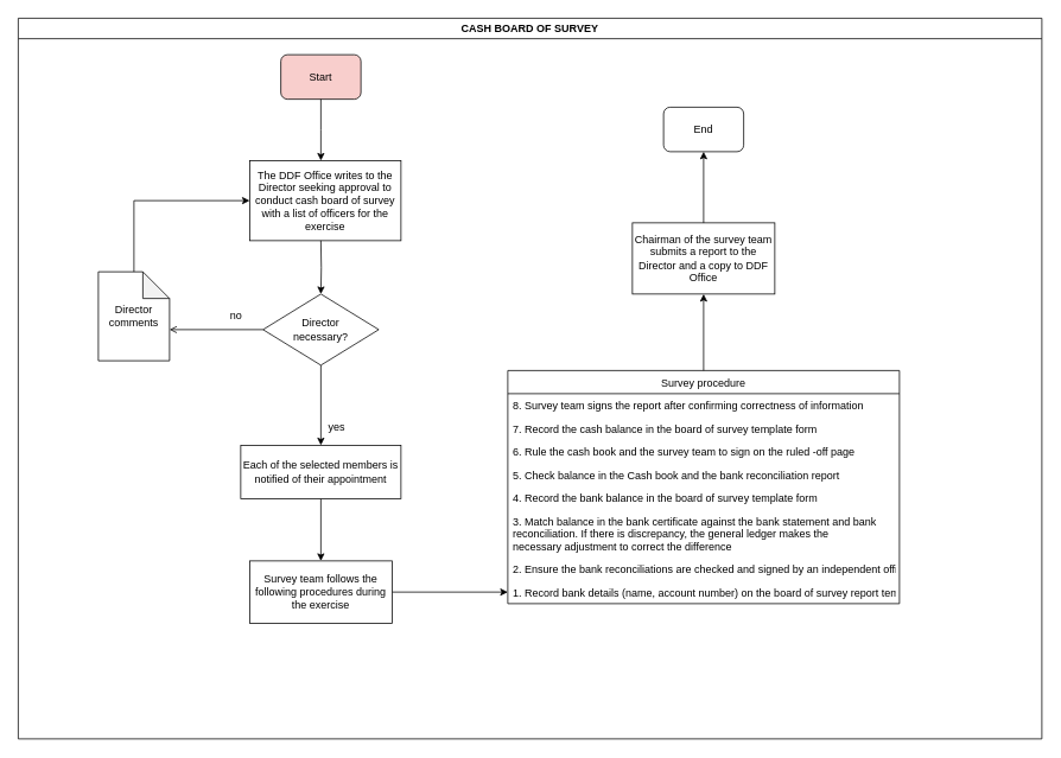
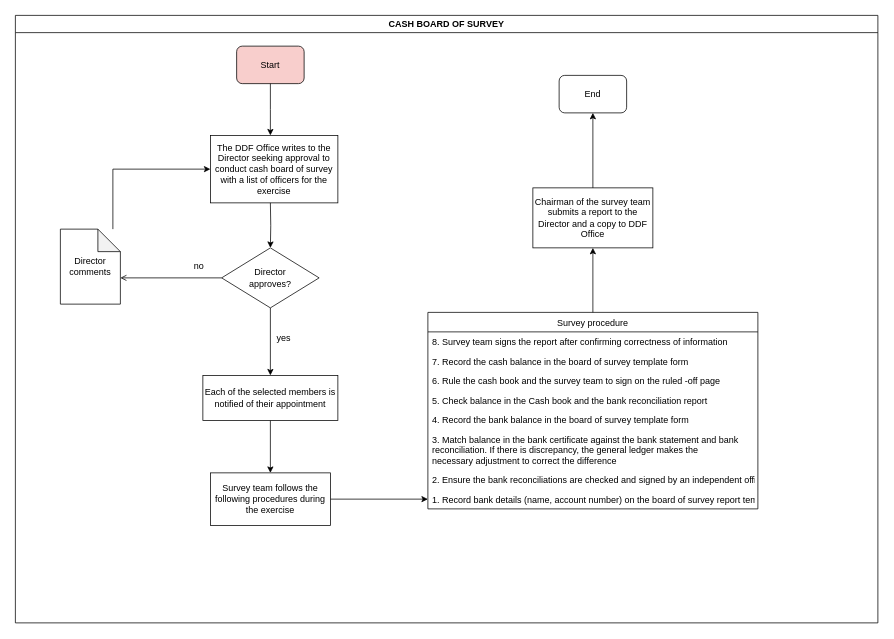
  <mxCell id="0" />
  <mxCell id="1" parent="0" />
  <mxCell id="2" value="CASH BOARD OF SURVEY" style="swimlane;" vertex="1" parent="1"><mxGeometry x="20" y="20" width="1150" height="810" as="geometry" /></mxCell>
  <mxCell id="3" value="Start" style="rounded=1;whiteSpace=wrap;html=1;fillColor=#f8cecc;" vertex="1" parent="2"><mxGeometry x="295" y="41" width="90" height="50" as="geometry" /></mxCell>
  <mxCell id="4" value="The DDF Office writes to the Director seeking approval to conduct cash board of survey with a list of officers for the exercise" style="rounded=0;whiteSpace=wrap;html=1;" vertex="1" parent="2"><mxGeometry x="260" y="160" width="170" height="90" as="geometry" /></mxCell>
  <mxCell id="5" value="" style="edgeStyle=orthogonalEdgeStyle;rounded=0;orthogonalLoop=1;jettySize=auto;html=1;entryX=0.5;entryY=0;entryDx=0;entryDy=0;" edge="1" parent="2" source="3"><mxGeometry relative="1" as="geometry"><mxPoint x="340" y="160" as="targetPoint" /></mxGeometry></mxCell>
- <mxCell id="6" value="&lt;div&gt;Director&lt;/div&gt;&lt;div&gt;necessary?&lt;/div&gt;" style="rhombus;whiteSpace=wrap;html=1;" vertex="1" parent="2"><mxGeometry x="275" y="310" width="130" height="80" as="geometry" /></mxCell>
+ <mxCell id="6" value="&lt;div&gt;Director&lt;/div&gt;&lt;div&gt;approves?&lt;/div&gt;" style="rhombus;whiteSpace=wrap;html=1;" vertex="1" parent="2"><mxGeometry x="275" y="310" width="130" height="80" as="geometry" /></mxCell>
  <mxCell id="7" value="" style="edgeStyle=orthogonalEdgeStyle;rounded=0;orthogonalLoop=1;jettySize=auto;html=1;" edge="1" parent="2" target="6"><mxGeometry relative="1" as="geometry"><mxPoint x="340" y="250" as="sourcePoint" /><mxPoint x="340" y="310" as="targetPoint" /></mxGeometry></mxCell>
- <mxCell id="8" value="Director comments" style="shape=note;whiteSpace=wrap;html=1;backgroundOutline=1;darkOpacity=0.05;" vertex="1" parent="2"><mxGeometry x="90" y="285" width="80" height="100" as="geometry" /></mxCell>
+ <mxCell id="8" value="Director comments" style="shape=note;whiteSpace=wrap;html=1;backgroundOutline=1;darkOpacity=0.05;" vertex="1" parent="2"><mxGeometry x="60" y="285" width="80" height="100" as="geometry" /></mxCell>
  <mxCell id="9" value="" style="edgeStyle=orthogonalEdgeStyle;rounded=0;orthogonalLoop=1;jettySize=auto;html=1;entryX=0;entryY=0;entryDx=80;entryDy=65;entryPerimeter=0;endArrow=open;" edge="1" parent="2" source="6" target="8"><mxGeometry relative="1" as="geometry"><mxPoint x="190" y="350" as="targetPoint" /></mxGeometry></mxCell>
  <mxCell id="10" value="" style="edgeStyle=orthogonalEdgeStyle;rounded=0;orthogonalLoop=1;jettySize=auto;html=1;entryX=0;entryY=0.5;entryDx=0;entryDy=0;" edge="1" parent="2" source="8" target="4"><mxGeometry relative="1" as="geometry"><mxPoint x="130" y="195" as="targetPoint" /><Array as="points"><mxPoint x="130" y="205" /></Array></mxGeometry></mxCell>
  <mxCell id="11" value="no" style="text;html=1;strokeColor=none;fillColor=none;align=center;verticalAlign=middle;whiteSpace=wrap;rounded=0;" vertex="1" parent="2"><mxGeometry x="225" y="325" width="40" height="20" as="geometry" /></mxCell>
- <mxCell id="12" value="yes" style="text;html=1;strokeColor=none;fillColor=none;align=center;verticalAlign=middle;whiteSpace=wrap;rounded=0;" vertex="1" parent="2"><mxGeometry x="338" y="450" width="40" height="20" as="geometry" /></mxCell>
+ <mxCell id="12" value="yes" style="text;html=1;strokeColor=none;fillColor=none;align=center;verticalAlign=middle;whiteSpace=wrap;rounded=0;" vertex="1" parent="2"><mxGeometry x="338" y="420" width="40" height="20" as="geometry" /></mxCell>
  <mxCell id="13" value="Survey procedure" style="swimlane;fontStyle=0;childLayout=stackLayout;horizontal=1;startSize=26;fillColor=none;horizontalStack=0;resizeParent=1;resizeParentMax=0;resizeLast=0;collapsible=1;marginBottom=0;" vertex="1" parent="2"><mxGeometry x="550" y="396" width="440" height="262" as="geometry" /></mxCell>
  <mxCell id="14" value="8. Survey team signs the report after confirming correctness of information" style="text;strokeColor=none;fillColor=none;align=left;verticalAlign=top;spacingLeft=4;spacingRight=4;overflow=hidden;rotatable=0;points=[[0,0.5],[1,0.5]];portConstraint=eastwest;" vertex="1" parent="13"><mxGeometry y="26" width="440" height="26" as="geometry" /></mxCell>
  <mxCell id="15" value="7. Record the cash balance in the board of survey template form" style="text;strokeColor=none;fillColor=none;align=left;verticalAlign=top;spacingLeft=4;spacingRight=4;overflow=hidden;rotatable=0;points=[[0,0.5],[1,0.5]];portConstraint=eastwest;" vertex="1" parent="13"><mxGeometry y="52" width="440" height="26" as="geometry" /></mxCell>
  <mxCell id="16" value="6. Rule the cash book and the survey team to sign on the ruled -off page" style="text;strokeColor=none;fillColor=none;align=left;verticalAlign=top;spacingLeft=4;spacingRight=4;overflow=hidden;rotatable=0;points=[[0,0.5],[1,0.5]];portConstraint=eastwest;" vertex="1" parent="13"><mxGeometry y="78" width="440" height="26" as="geometry" /></mxCell>
  <mxCell id="17" value="5. Check balance in the Cash book and the bank reconciliation report" style="text;strokeColor=none;fillColor=none;align=left;verticalAlign=top;spacingLeft=4;spacingRight=4;overflow=hidden;rotatable=0;points=[[0,0.5],[1,0.5]];portConstraint=eastwest;" vertex="1" parent="13"><mxGeometry y="104" width="440" height="26" as="geometry" /></mxCell>
  <mxCell id="18" value="4. Record the bank balance in the board of survey template form" style="text;strokeColor=none;fillColor=none;align=left;verticalAlign=top;spacingLeft=4;spacingRight=4;overflow=hidden;rotatable=0;points=[[0,0.5],[1,0.5]];portConstraint=eastwest;" vertex="1" parent="13"><mxGeometry y="130" width="440" height="26" as="geometry" /></mxCell>
  <mxCell id="19" value="3. Match balance in the bank certificate against the bank statement and bank &#10;reconciliation. If there is discrepancy, the general ledger makes the&#10;necessary adjustment to correct the difference&#10;" style="text;strokeColor=none;fillColor=none;align=left;verticalAlign=top;spacingLeft=4;spacingRight=4;overflow=hidden;rotatable=0;points=[[0,0.5],[1,0.5]];portConstraint=eastwest;" vertex="1" parent="13"><mxGeometry y="156" width="440" height="54" as="geometry" /></mxCell>
  <mxCell id="20" value="2. Ensure the bank reconciliations are checked and signed by an independent officer." style="text;strokeColor=none;fillColor=none;align=left;verticalAlign=top;spacingLeft=4;spacingRight=4;overflow=hidden;rotatable=0;points=[[0,0.5],[1,0.5]];portConstraint=eastwest;" vertex="1" parent="13"><mxGeometry y="210" width="440" height="26" as="geometry" /></mxCell>
  <mxCell id="21" value="1. Record bank details (name, account number) on the board of survey report template form" style="text;strokeColor=none;fillColor=none;align=left;verticalAlign=top;spacingLeft=4;spacingRight=4;overflow=hidden;rotatable=0;points=[[0,0.5],[1,0.5]];portConstraint=eastwest;" vertex="1" parent="13"><mxGeometry y="236" width="440" height="26" as="geometry" /></mxCell>
  <mxCell id="22" value="Chairman of the survey team submits a report to the Director and a copy to DDF Office" style="whiteSpace=wrap;html=1;fontStyle=0;fillColor=none;startSize=26;" vertex="1" parent="2"><mxGeometry x="690" y="230" width="160" height="80" as="geometry" /></mxCell>
  <mxCell id="23" value="" style="edgeStyle=orthogonalEdgeStyle;rounded=0;orthogonalLoop=1;jettySize=auto;html=1;" edge="1" parent="2" source="13" target="22"><mxGeometry relative="1" as="geometry" /></mxCell>
- <mxCell id="24" value="End" style="rounded=1;whiteSpace=wrap;html=1;" vertex="1" parent="2"><mxGeometry x="725" y="100" width="90" height="50" as="geometry" /></mxCell>
+ <mxCell id="24" value="End" style="rounded=1;whiteSpace=wrap;html=1;" vertex="1" parent="2"><mxGeometry x="725" y="80" width="90" height="50" as="geometry" /></mxCell>
  <mxCell id="25" value="" style="edgeStyle=orthogonalEdgeStyle;rounded=0;orthogonalLoop=1;jettySize=auto;html=1;entryX=0.5;entryY=1;entryDx=0;entryDy=0;" edge="1" parent="2" source="22" target="24"><mxGeometry relative="1" as="geometry"><mxPoint x="770" y="140" as="targetPoint" /></mxGeometry></mxCell>
  <mxCell id="26" value="" style="edgeStyle=orthogonalEdgeStyle;rounded=0;orthogonalLoop=1;jettySize=auto;html=1;" edge="1" parent="1" source="27" target="30"><mxGeometry relative="1" as="geometry" /></mxCell>
  <mxCell id="27" value="Each of the selected members is notified of their appointment" style="whiteSpace=wrap;html=1;" vertex="1" parent="1"><mxGeometry x="270" y="500" width="180" height="60" as="geometry" /></mxCell>
  <mxCell id="28" value="" style="edgeStyle=orthogonalEdgeStyle;rounded=0;orthogonalLoop=1;jettySize=auto;html=1;" edge="1" parent="1" source="6" target="27"><mxGeometry relative="1" as="geometry" /></mxCell>
  <mxCell id="29" value="" style="edgeStyle=orthogonalEdgeStyle;rounded=0;orthogonalLoop=1;jettySize=auto;html=1;entryX=0;entryY=0.5;entryDx=0;entryDy=0;exitX=1;exitY=0.5;exitDx=0;exitDy=0;" edge="1" parent="1" source="30" target="21"><mxGeometry relative="1" as="geometry"><mxPoint x="540" y="665" as="targetPoint" /></mxGeometry></mxCell>
  <mxCell id="30" value="Survey team follows the following procedures during the exercise" style="whiteSpace=wrap;html=1;" vertex="1" parent="1"><mxGeometry x="280" y="630" width="160" height="70" as="geometry" /></mxCell>
